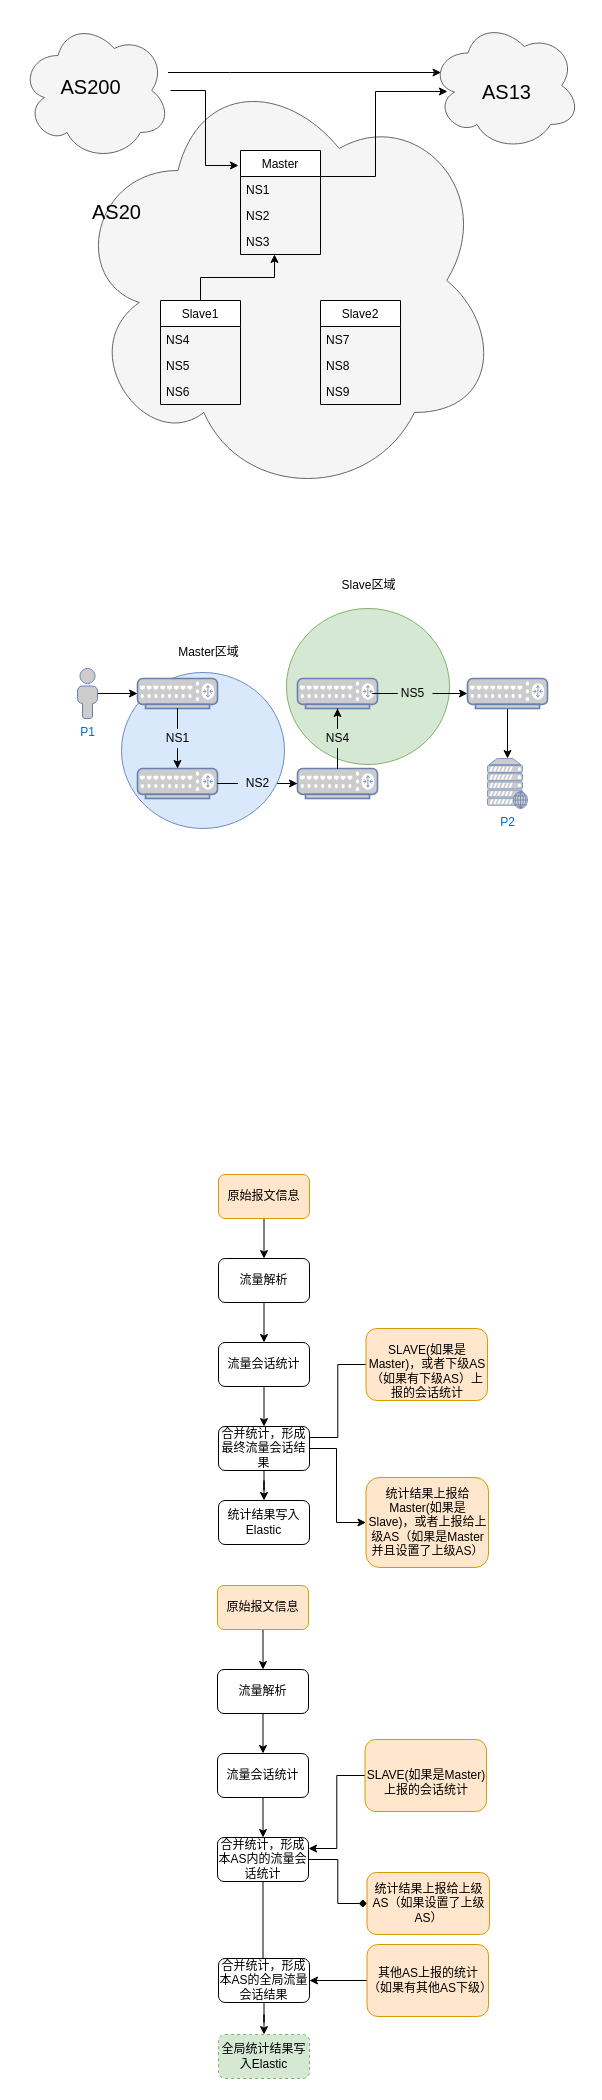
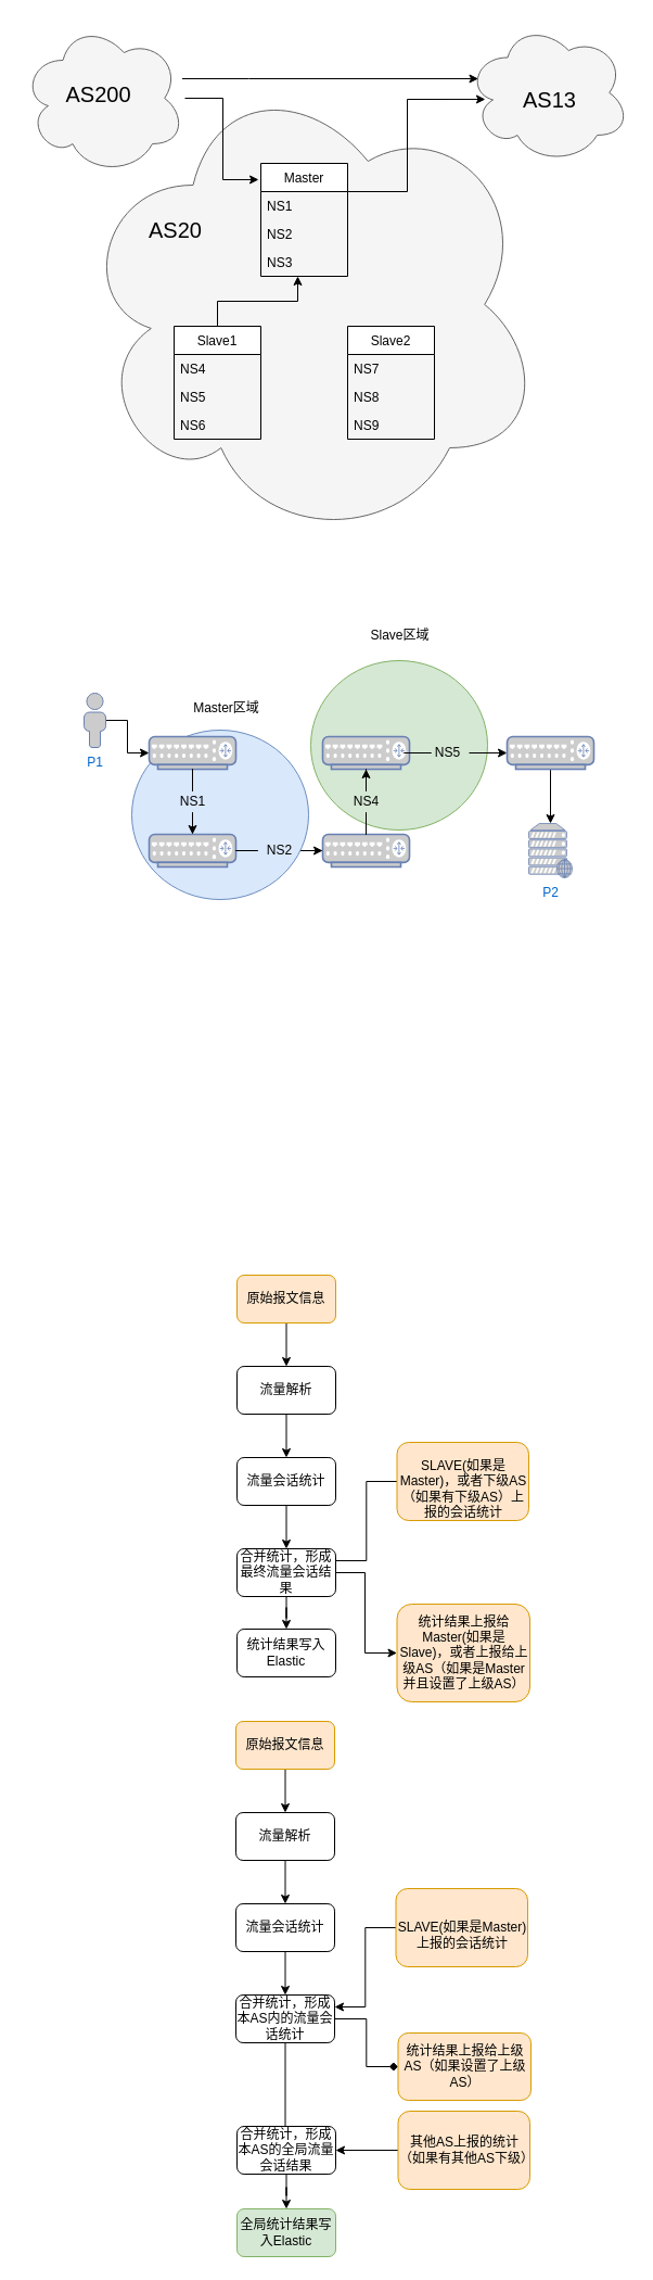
  <mxCell id="0" />
  <mxCell id="1" parent="0" />
  <mxCell id="2" value="" style="ellipse;shape=cloud;whiteSpace=wrap;html=1;fillColor=#f5f5f5;strokeColor=#666666;fontColor=#333333;" vertex="1" parent="1"><mxGeometry x="70" y="60" width="430" height="440" as="geometry" /></mxCell>
  <mxCell id="3" value="" style="ellipse;whiteSpace=wrap;html=1;fillColor=#dae8fc;strokeColor=#6c8ebf;" vertex="1" parent="1"><mxGeometry x="121" y="672" width="163" height="156" as="geometry" /></mxCell>
  <mxCell id="4" value="" style="ellipse;whiteSpace=wrap;html=1;fillColor=#d5e8d4;strokeColor=#82b366;" vertex="1" parent="1"><mxGeometry x="286" y="608" width="163" height="156" as="geometry" /></mxCell>
  <mxCell id="5" style="edgeStyle=orthogonalEdgeStyle;rounded=0;orthogonalLoop=1;jettySize=auto;html=1;entryX=0.113;entryY=0.546;entryDx=0;entryDy=0;entryPerimeter=0;" edge="1" parent="1" source="6" target="24"><mxGeometry relative="1" as="geometry"><Array as="points"><mxPoint x="375" y="176" /><mxPoint x="375" y="91" /></Array></mxGeometry></mxCell>
  <mxCell id="6" value="Master" style="swimlane;fontStyle=0;childLayout=stackLayout;horizontal=1;startSize=26;horizontalStack=0;resizeParent=1;resizeParentMax=0;resizeLast=0;collapsible=1;marginBottom=0;" vertex="1" parent="1"><mxGeometry x="240" y="150" width="80" height="104" as="geometry" /></mxCell>
  <mxCell id="7" value="NS1" style="text;strokeColor=none;fillColor=none;align=left;verticalAlign=top;spacingLeft=4;spacingRight=4;overflow=hidden;rotatable=0;points=[[0,0.5],[1,0.5]];portConstraint=eastwest;" vertex="1" parent="6"><mxGeometry y="26" width="80" height="26" as="geometry" /></mxCell>
  <mxCell id="8" value="NS2" style="text;strokeColor=none;fillColor=none;align=left;verticalAlign=top;spacingLeft=4;spacingRight=4;overflow=hidden;rotatable=0;points=[[0,0.5],[1,0.5]];portConstraint=eastwest;" vertex="1" parent="6"><mxGeometry y="52" width="80" height="26" as="geometry" /></mxCell>
  <mxCell id="9" value="NS3" style="text;strokeColor=none;fillColor=none;align=left;verticalAlign=top;spacingLeft=4;spacingRight=4;overflow=hidden;rotatable=0;points=[[0,0.5],[1,0.5]];portConstraint=eastwest;" vertex="1" parent="6"><mxGeometry y="78" width="80" height="26" as="geometry" /></mxCell>
  <mxCell id="10" style="edgeStyle=orthogonalEdgeStyle;rounded=0;orthogonalLoop=1;jettySize=auto;html=1;entryX=0.425;entryY=1;entryDx=0;entryDy=0;entryPerimeter=0;" edge="1" parent="1" source="11" target="9"><mxGeometry relative="1" as="geometry" /></mxCell>
  <mxCell id="11" value="Slave1" style="swimlane;fontStyle=0;childLayout=stackLayout;horizontal=1;startSize=26;horizontalStack=0;resizeParent=1;resizeParentMax=0;resizeLast=0;collapsible=1;marginBottom=0;" vertex="1" parent="1"><mxGeometry x="160" y="300" width="80" height="104" as="geometry" /></mxCell>
  <mxCell id="12" value="NS4" style="text;strokeColor=none;fillColor=none;align=left;verticalAlign=top;spacingLeft=4;spacingRight=4;overflow=hidden;rotatable=0;points=[[0,0.5],[1,0.5]];portConstraint=eastwest;" vertex="1" parent="11"><mxGeometry y="26" width="80" height="26" as="geometry" /></mxCell>
  <mxCell id="13" value="NS5" style="text;strokeColor=none;fillColor=none;align=left;verticalAlign=top;spacingLeft=4;spacingRight=4;overflow=hidden;rotatable=0;points=[[0,0.5],[1,0.5]];portConstraint=eastwest;" vertex="1" parent="11"><mxGeometry y="52" width="80" height="26" as="geometry" /></mxCell>
  <mxCell id="14" value="NS6" style="text;strokeColor=none;fillColor=none;align=left;verticalAlign=top;spacingLeft=4;spacingRight=4;overflow=hidden;rotatable=0;points=[[0,0.5],[1,0.5]];portConstraint=eastwest;" vertex="1" parent="11"><mxGeometry y="78" width="80" height="26" as="geometry" /></mxCell>
  <mxCell id="15" value="Slave2" style="swimlane;fontStyle=0;childLayout=stackLayout;horizontal=1;startSize=26;horizontalStack=0;resizeParent=1;resizeParentMax=0;resizeLast=0;collapsible=1;marginBottom=0;" vertex="1" parent="1"><mxGeometry x="320" y="300" width="80" height="104" as="geometry" /></mxCell>
  <mxCell id="16" value="NS7&#10;" style="text;strokeColor=none;fillColor=none;align=left;verticalAlign=top;spacingLeft=4;spacingRight=4;overflow=hidden;rotatable=0;points=[[0,0.5],[1,0.5]];portConstraint=eastwest;" vertex="1" parent="15"><mxGeometry y="26" width="80" height="26" as="geometry" /></mxCell>
  <mxCell id="17" value="NS8" style="text;strokeColor=none;fillColor=none;align=left;verticalAlign=top;spacingLeft=4;spacingRight=4;overflow=hidden;rotatable=0;points=[[0,0.5],[1,0.5]];portConstraint=eastwest;" vertex="1" parent="15"><mxGeometry y="52" width="80" height="26" as="geometry" /></mxCell>
  <mxCell id="18" value="NS9" style="text;strokeColor=none;fillColor=none;align=left;verticalAlign=top;spacingLeft=4;spacingRight=4;overflow=hidden;rotatable=0;points=[[0,0.5],[1,0.5]];portConstraint=eastwest;" vertex="1" parent="15"><mxGeometry y="78" width="80" height="26" as="geometry" /></mxCell>
- <mxCell id="19" value="&lt;font style=&quot;font-size: 20px&quot;&gt;AS20&lt;/font&gt;" style="text;html=1;align=center;verticalAlign=middle;resizable=0;points=[];autosize=1;strokeColor=none;fillColor=none;" vertex="1" parent="1"><mxGeometry x="86" y="200" width="59" height="21" as="geometry" /></mxCell>
+ <mxCell id="19" value="&lt;font style=&quot;font-size: 20px&quot;&gt;AS20&lt;/font&gt;" style="text;html=1;align=center;verticalAlign=middle;resizable=0;points=[];autosize=1;strokeColor=none;fillColor=none;" vertex="1" parent="1"><mxGeometry x="131" y="200" width="59" height="21" as="geometry" /></mxCell>
  <mxCell id="20" style="edgeStyle=orthogonalEdgeStyle;rounded=0;orthogonalLoop=1;jettySize=auto;html=1;entryX=-0.025;entryY=0.144;entryDx=0;entryDy=0;entryPerimeter=0;" edge="1" parent="1" source="22" target="6"><mxGeometry relative="1" as="geometry" /></mxCell>
  <mxCell id="21" style="edgeStyle=orthogonalEdgeStyle;rounded=0;orthogonalLoop=1;jettySize=auto;html=1;entryX=0.07;entryY=0.4;entryDx=0;entryDy=0;entryPerimeter=0;" edge="1" parent="1" source="22" target="24"><mxGeometry relative="1" as="geometry"><Array as="points"><mxPoint x="229" y="72" /><mxPoint x="229" y="72" /></Array></mxGeometry></mxCell>
  <mxCell id="22" value="" style="ellipse;shape=cloud;whiteSpace=wrap;html=1;fillColor=#f5f5f5;strokeColor=#666666;fontColor=#333333;" vertex="1" parent="1"><mxGeometry x="20" y="20" width="150" height="140" as="geometry" /></mxCell>
  <mxCell id="23" value="&lt;font style=&quot;font-size: 20px&quot;&gt;AS200&lt;/font&gt;" style="text;html=1;align=center;verticalAlign=middle;resizable=0;points=[];autosize=1;strokeColor=none;fillColor=none;" vertex="1" parent="1"><mxGeometry x="55" y="75" width="70" height="21" as="geometry" /></mxCell>
  <mxCell id="24" value="" style="ellipse;shape=cloud;whiteSpace=wrap;html=1;fillColor=#f5f5f5;strokeColor=#666666;fontColor=#333333;" vertex="1" parent="1"><mxGeometry x="430" y="20" width="150" height="130" as="geometry" /></mxCell>
  <mxCell id="25" value="&lt;font style=&quot;font-size: 20px&quot;&gt;AS13&lt;/font&gt;" style="text;html=1;align=center;verticalAlign=middle;resizable=0;points=[];autosize=1;strokeColor=none;fillColor=none;" vertex="1" parent="1"><mxGeometry x="476" y="80" width="59" height="21" as="geometry" /></mxCell>
  <mxCell id="26" style="edgeStyle=orthogonalEdgeStyle;rounded=0;orthogonalLoop=1;jettySize=auto;html=1;entryX=0.5;entryY=0;entryDx=0;entryDy=0;entryPerimeter=0;startArrow=none;" edge="1" parent="1" source="39" target="31"><mxGeometry relative="1" as="geometry"><mxPoint x="177" y="758" as="targetPoint" /></mxGeometry></mxCell>
  <mxCell id="27" value="" style="fontColor=#0066CC;verticalAlign=top;verticalLabelPosition=bottom;labelPosition=center;align=center;html=1;outlineConnect=0;fillColor=#CCCCCC;strokeColor=#6881B3;gradientColor=none;gradientDirection=north;strokeWidth=2;shape=mxgraph.networks.router;" vertex="1" parent="1"><mxGeometry x="137" y="678" width="80" height="30" as="geometry" /></mxCell>
  <mxCell id="28" style="edgeStyle=orthogonalEdgeStyle;rounded=0;orthogonalLoop=1;jettySize=auto;html=1;startArrow=none;" edge="1" parent="1" source="45" target="38"><mxGeometry relative="1" as="geometry" /></mxCell>
  <mxCell id="29" value="" style="fontColor=#0066CC;verticalAlign=top;verticalLabelPosition=bottom;labelPosition=center;align=center;html=1;outlineConnect=0;fillColor=#CCCCCC;strokeColor=#6881B3;gradientColor=none;gradientDirection=north;strokeWidth=2;shape=mxgraph.networks.router;" vertex="1" parent="1"><mxGeometry x="297" y="678" width="80" height="30" as="geometry" /></mxCell>
  <mxCell id="30" style="edgeStyle=orthogonalEdgeStyle;rounded=0;orthogonalLoop=1;jettySize=auto;html=1;startArrow=none;" edge="1" parent="1" source="41" target="33"><mxGeometry relative="1" as="geometry" /></mxCell>
  <mxCell id="31" value="" style="fontColor=#0066CC;verticalAlign=top;verticalLabelPosition=bottom;labelPosition=center;align=center;html=1;outlineConnect=0;fillColor=#CCCCCC;strokeColor=#6881B3;gradientColor=none;gradientDirection=north;strokeWidth=2;shape=mxgraph.networks.router;" vertex="1" parent="1"><mxGeometry x="137" y="768" width="80" height="30" as="geometry" /></mxCell>
  <mxCell id="32" style="edgeStyle=orthogonalEdgeStyle;rounded=0;orthogonalLoop=1;jettySize=auto;html=1;entryX=0.5;entryY=1;entryDx=0;entryDy=0;entryPerimeter=0;startArrow=none;" edge="1" parent="1" source="43" target="29"><mxGeometry relative="1" as="geometry" /></mxCell>
  <mxCell id="33" value="" style="fontColor=#0066CC;verticalAlign=top;verticalLabelPosition=bottom;labelPosition=center;align=center;html=1;outlineConnect=0;fillColor=#CCCCCC;strokeColor=#6881B3;gradientColor=none;gradientDirection=north;strokeWidth=2;shape=mxgraph.networks.router;" vertex="1" parent="1"><mxGeometry x="297" y="768" width="80" height="30" as="geometry" /></mxCell>
  <mxCell id="34" style="edgeStyle=orthogonalEdgeStyle;rounded=0;orthogonalLoop=1;jettySize=auto;html=1;" edge="1" parent="1" source="35" target="27"><mxGeometry relative="1" as="geometry" /></mxCell>
- <mxCell id="35" value="P1" style="fontColor=#0066CC;verticalAlign=top;verticalLabelPosition=bottom;labelPosition=center;align=center;html=1;outlineConnect=0;fillColor=#CCCCCC;strokeColor=#6881B3;gradientColor=none;gradientDirection=north;strokeWidth=2;shape=mxgraph.networks.user_male;" vertex="1" parent="1"><mxGeometry x="77" y="668" width="20" height="50" as="geometry" /></mxCell>
+ <mxCell id="35" value="P1" style="fontColor=#0066CC;verticalAlign=top;verticalLabelPosition=bottom;labelPosition=center;align=center;html=1;outlineConnect=0;fillColor=#CCCCCC;strokeColor=#6881B3;gradientColor=none;gradientDirection=north;strokeWidth=2;shape=mxgraph.networks.user_male;" vertex="1" parent="1"><mxGeometry x="77" y="638" width="20" height="50" as="geometry" /></mxCell>
  <mxCell id="36" value="P2" style="fontColor=#0066CC;verticalAlign=top;verticalLabelPosition=bottom;labelPosition=center;align=center;html=1;outlineConnect=0;fillColor=#CCCCCC;strokeColor=#6881B3;gradientColor=none;gradientDirection=north;strokeWidth=2;shape=mxgraph.networks.web_server;" vertex="1" parent="1"><mxGeometry x="487" y="758" width="40" height="50" as="geometry" /></mxCell>
  <mxCell id="37" style="edgeStyle=orthogonalEdgeStyle;rounded=0;orthogonalLoop=1;jettySize=auto;html=1;" edge="1" parent="1" source="38" target="36"><mxGeometry relative="1" as="geometry" /></mxCell>
  <mxCell id="38" value="" style="fontColor=#0066CC;verticalAlign=top;verticalLabelPosition=bottom;labelPosition=center;align=center;html=1;outlineConnect=0;fillColor=#CCCCCC;strokeColor=#6881B3;gradientColor=none;gradientDirection=north;strokeWidth=2;shape=mxgraph.networks.router;" vertex="1" parent="1"><mxGeometry x="467" y="678" width="80" height="30" as="geometry" /></mxCell>
  <mxCell id="39" value="NS1" style="text;html=1;align=center;verticalAlign=middle;resizable=0;points=[];autosize=1;strokeColor=none;fillColor=none;" vertex="1" parent="1"><mxGeometry x="157" y="728" width="40" height="20" as="geometry" /></mxCell>
  <mxCell id="40" value="" style="edgeStyle=orthogonalEdgeStyle;rounded=0;orthogonalLoop=1;jettySize=auto;html=1;entryX=0.5;entryY=0;entryDx=0;entryDy=0;entryPerimeter=0;endArrow=none;" edge="1" parent="1" source="27" target="39"><mxGeometry relative="1" as="geometry"><mxPoint x="177" y="768" as="targetPoint" /><mxPoint x="177" y="708" as="sourcePoint" /></mxGeometry></mxCell>
  <mxCell id="41" value="NS2" style="text;html=1;align=center;verticalAlign=middle;resizable=0;points=[];autosize=1;strokeColor=none;fillColor=none;" vertex="1" parent="1"><mxGeometry x="237" y="773" width="40" height="20" as="geometry" /></mxCell>
  <mxCell id="42" value="" style="edgeStyle=orthogonalEdgeStyle;rounded=0;orthogonalLoop=1;jettySize=auto;html=1;endArrow=none;" edge="1" parent="1" source="31" target="41"><mxGeometry relative="1" as="geometry"><mxPoint x="217" y="783" as="sourcePoint" /><mxPoint x="297" y="783" as="targetPoint" /></mxGeometry></mxCell>
  <mxCell id="43" value="NS4" style="text;html=1;align=center;verticalAlign=middle;resizable=0;points=[];autosize=1;strokeColor=none;fillColor=none;" vertex="1" parent="1"><mxGeometry x="317" y="728" width="40" height="20" as="geometry" /></mxCell>
  <mxCell id="44" value="" style="edgeStyle=orthogonalEdgeStyle;rounded=0;orthogonalLoop=1;jettySize=auto;html=1;entryX=0.5;entryY=1;entryDx=0;entryDy=0;entryPerimeter=0;endArrow=none;" edge="1" parent="1" source="33" target="43"><mxGeometry relative="1" as="geometry"><mxPoint x="337" y="768" as="sourcePoint" /><mxPoint x="337" y="708" as="targetPoint" /></mxGeometry></mxCell>
  <mxCell id="45" value="NS5" style="text;html=1;align=center;verticalAlign=middle;resizable=0;points=[];autosize=1;strokeColor=none;fillColor=none;" vertex="1" parent="1"><mxGeometry x="392" y="683" width="40" height="20" as="geometry" /></mxCell>
  <mxCell id="46" value="" style="edgeStyle=orthogonalEdgeStyle;rounded=0;orthogonalLoop=1;jettySize=auto;html=1;endArrow=none;" edge="1" parent="1" source="29" target="45"><mxGeometry relative="1" as="geometry"><mxPoint x="377" y="693" as="sourcePoint" /><mxPoint x="467" y="693" as="targetPoint" /></mxGeometry></mxCell>
  <mxCell id="47" style="edgeStyle=orthogonalEdgeStyle;rounded=0;orthogonalLoop=1;jettySize=auto;html=1;" edge="1" parent="1" source="48" target="50"><mxGeometry relative="1" as="geometry" /></mxCell>
  <mxCell id="48" value="原始报文信息" style="rounded=1;whiteSpace=wrap;html=1;fillColor=#ffe6cc;strokeColor=#d79b00;" vertex="1" parent="1"><mxGeometry x="218" y="1174" width="91" height="44" as="geometry" /></mxCell>
  <mxCell id="49" style="edgeStyle=orthogonalEdgeStyle;rounded=0;orthogonalLoop=1;jettySize=auto;html=1;" edge="1" parent="1" source="50" target="52"><mxGeometry relative="1" as="geometry" /></mxCell>
  <mxCell id="50" value="流量解析" style="rounded=1;whiteSpace=wrap;html=1;" vertex="1" parent="1"><mxGeometry x="218" y="1258" width="91" height="44" as="geometry" /></mxCell>
  <mxCell id="51" style="edgeStyle=orthogonalEdgeStyle;rounded=0;orthogonalLoop=1;jettySize=auto;html=1;" edge="1" parent="1" source="52" target="57"><mxGeometry relative="1" as="geometry" /></mxCell>
  <mxCell id="52" value="流量会话统计" style="rounded=1;whiteSpace=wrap;html=1;" vertex="1" parent="1"><mxGeometry x="218" y="1342" width="91" height="44" as="geometry" /></mxCell>
  <mxCell id="53" style="edgeStyle=orthogonalEdgeStyle;rounded=0;orthogonalLoop=1;jettySize=auto;html=1;entryX=1;entryY=0.25;entryDx=0;entryDy=0;endArrow=none;" edge="1" parent="1" source="54" target="57"><mxGeometry relative="1" as="geometry" /></mxCell>
  <mxCell id="54" value="&lt;br&gt;&lt;span style=&quot;font-family: &amp;#34;helvetica&amp;#34;&quot;&gt;SLAVE(如果是Master)，或者下级AS（如果有下级AS）上报的会话统计&lt;/span&gt;" style="rounded=1;whiteSpace=wrap;html=1;fillColor=#ffe6cc;strokeColor=#d79b00;" vertex="1" parent="1"><mxGeometry x="365.5" y="1328" width="121.5" height="72" as="geometry" /></mxCell>
  <mxCell id="55" style="edgeStyle=orthogonalEdgeStyle;rounded=0;orthogonalLoop=1;jettySize=auto;html=1;entryX=0.5;entryY=0;entryDx=0;entryDy=0;" edge="1" parent="1" source="57" target="58"><mxGeometry relative="1" as="geometry" /></mxCell>
  <mxCell id="56" style="edgeStyle=orthogonalEdgeStyle;rounded=0;orthogonalLoop=1;jettySize=auto;html=1;entryX=0;entryY=0.5;entryDx=0;entryDy=0;entryPerimeter=0;" edge="1" parent="1" source="57" target="59"><mxGeometry relative="1" as="geometry"><Array as="points"><mxPoint x="336" y="1448" /><mxPoint x="336" y="1522" /></Array></mxGeometry></mxCell>
  <mxCell id="57" value="合并统计，形成最终流量会话结果" style="rounded=1;whiteSpace=wrap;html=1;" vertex="1" parent="1"><mxGeometry x="218" y="1426" width="91" height="44" as="geometry" /></mxCell>
  <mxCell id="58" value="统计结果写入Elastic" style="rounded=1;whiteSpace=wrap;html=1;" vertex="1" parent="1"><mxGeometry x="218" y="1500" width="91" height="44" as="geometry" /></mxCell>
  <mxCell id="59" value="统计结果上报给Master(如果是Slave)，或者上报给上级AS（如果是Master并且设置了上级AS）" style="rounded=1;whiteSpace=wrap;html=1;fillColor=#ffe6cc;strokeColor=#d79b00;" vertex="1" parent="1"><mxGeometry x="365.5" y="1477" width="122.5" height="90" as="geometry" /></mxCell>
  <mxCell id="60" value="Master区域" style="text;html=1;align=center;verticalAlign=middle;resizable=0;points=[];autosize=1;strokeColor=none;fillColor=none;" vertex="1" parent="1"><mxGeometry x="172" y="643" width="71" height="18" as="geometry" /></mxCell>
  <mxCell id="61" value="Slave区域" style="text;html=1;align=center;verticalAlign=middle;resizable=0;points=[];autosize=1;strokeColor=none;fillColor=none;" vertex="1" parent="1"><mxGeometry x="336" y="576" width="64" height="18" as="geometry" /></mxCell>
  <mxCell id="62" style="edgeStyle=orthogonalEdgeStyle;rounded=0;orthogonalLoop=1;jettySize=auto;html=1;" edge="1" parent="1" source="63" target="65"><mxGeometry relative="1" as="geometry" /></mxCell>
  <mxCell id="63" value="原始报文信息" style="rounded=1;whiteSpace=wrap;html=1;fillColor=#ffe6cc;strokeColor=#d79b00;" vertex="1" parent="1"><mxGeometry x="217" y="1585" width="91" height="44" as="geometry" /></mxCell>
  <mxCell id="64" style="edgeStyle=orthogonalEdgeStyle;rounded=0;orthogonalLoop=1;jettySize=auto;html=1;" edge="1" parent="1" source="65" target="67"><mxGeometry relative="1" as="geometry" /></mxCell>
  <mxCell id="65" value="流量解析" style="rounded=1;whiteSpace=wrap;html=1;" vertex="1" parent="1"><mxGeometry x="217" y="1669" width="91" height="44" as="geometry" /></mxCell>
  <mxCell id="66" style="edgeStyle=orthogonalEdgeStyle;rounded=0;orthogonalLoop=1;jettySize=auto;html=1;" edge="1" parent="1" source="67" target="72"><mxGeometry relative="1" as="geometry" /></mxCell>
  <mxCell id="67" value="流量会话统计" style="rounded=1;whiteSpace=wrap;html=1;" vertex="1" parent="1"><mxGeometry x="217" y="1753" width="91" height="44" as="geometry" /></mxCell>
  <mxCell id="68" style="edgeStyle=orthogonalEdgeStyle;rounded=0;orthogonalLoop=1;jettySize=auto;html=1;entryX=1;entryY=0.25;entryDx=0;entryDy=0;" edge="1" parent="1" source="69" target="72"><mxGeometry relative="1" as="geometry" /></mxCell>
  <mxCell id="69" value="&lt;br&gt;&lt;span style=&quot;font-family: &amp;#34;helvetica&amp;#34;&quot;&gt;SLAVE(如果是Master)上报的会话统计&lt;/span&gt;" style="rounded=1;whiteSpace=wrap;html=1;fillColor=#ffe6cc;strokeColor=#d79b00;" vertex="1" parent="1"><mxGeometry x="364.5" y="1739" width="121.5" height="72" as="geometry" /></mxCell>
  <mxCell id="70" style="edgeStyle=orthogonalEdgeStyle;rounded=0;orthogonalLoop=1;jettySize=auto;html=1;entryX=0.489;entryY=0.318;entryDx=0;entryDy=0;entryPerimeter=0;" edge="1" parent="1" source="72" target="76"><mxGeometry relative="1" as="geometry" /></mxCell>
  <mxCell id="71" style="edgeStyle=orthogonalEdgeStyle;rounded=0;orthogonalLoop=1;jettySize=auto;html=1;endArrow=diamond;" edge="1" parent="1" source="72" target="74"><mxGeometry relative="1" as="geometry" /></mxCell>
  <mxCell id="72" value="合并统计，形成本AS内的流量会话统计" style="rounded=1;whiteSpace=wrap;html=1;" vertex="1" parent="1"><mxGeometry x="217" y="1837" width="91" height="44" as="geometry" /></mxCell>
- <mxCell id="73" value="全局统计结果写入Elastic" style="rounded=1;whiteSpace=wrap;html=1;fillColor=#d5e8d4;strokeColor=#82b366;dashed=1;" vertex="1" parent="1"><mxGeometry x="218" y="2034" width="91" height="44" as="geometry" /></mxCell>
+ <mxCell id="73" value="全局统计结果写入Elastic" style="rounded=1;whiteSpace=wrap;html=1;fillColor=#d5e8d4;strokeColor=#82b366;" vertex="1" parent="1"><mxGeometry x="218" y="2034" width="91" height="44" as="geometry" /></mxCell>
  <mxCell id="74" value="统计结果上报给上级AS（如果设置了上级AS）" style="rounded=1;whiteSpace=wrap;html=1;fillColor=#ffe6cc;strokeColor=#d79b00;" vertex="1" parent="1"><mxGeometry x="366.5" y="1872" width="122.5" height="62" as="geometry" /></mxCell>
  <mxCell id="75" style="edgeStyle=orthogonalEdgeStyle;rounded=0;orthogonalLoop=1;jettySize=auto;html=1;entryX=0.5;entryY=0;entryDx=0;entryDy=0;" edge="1" parent="1" source="76" target="73"><mxGeometry relative="1" as="geometry" /></mxCell>
  <mxCell id="76" value="合并统计，形成本AS的全局流量会话结果" style="rounded=1;whiteSpace=wrap;html=1;" vertex="1" parent="1"><mxGeometry x="218" y="1958" width="91" height="44" as="geometry" /></mxCell>
  <mxCell id="77" style="edgeStyle=orthogonalEdgeStyle;rounded=0;orthogonalLoop=1;jettySize=auto;html=1;" edge="1" parent="1" source="78" target="76"><mxGeometry relative="1" as="geometry" /></mxCell>
  <mxCell id="78" value="其他AS上报的统计（如果有其他AS下级）" style="rounded=1;whiteSpace=wrap;html=1;fillColor=#ffe6cc;strokeColor=#d79b00;" vertex="1" parent="1"><mxGeometry x="366.5" y="1944" width="121.5" height="72" as="geometry" /></mxCell>
